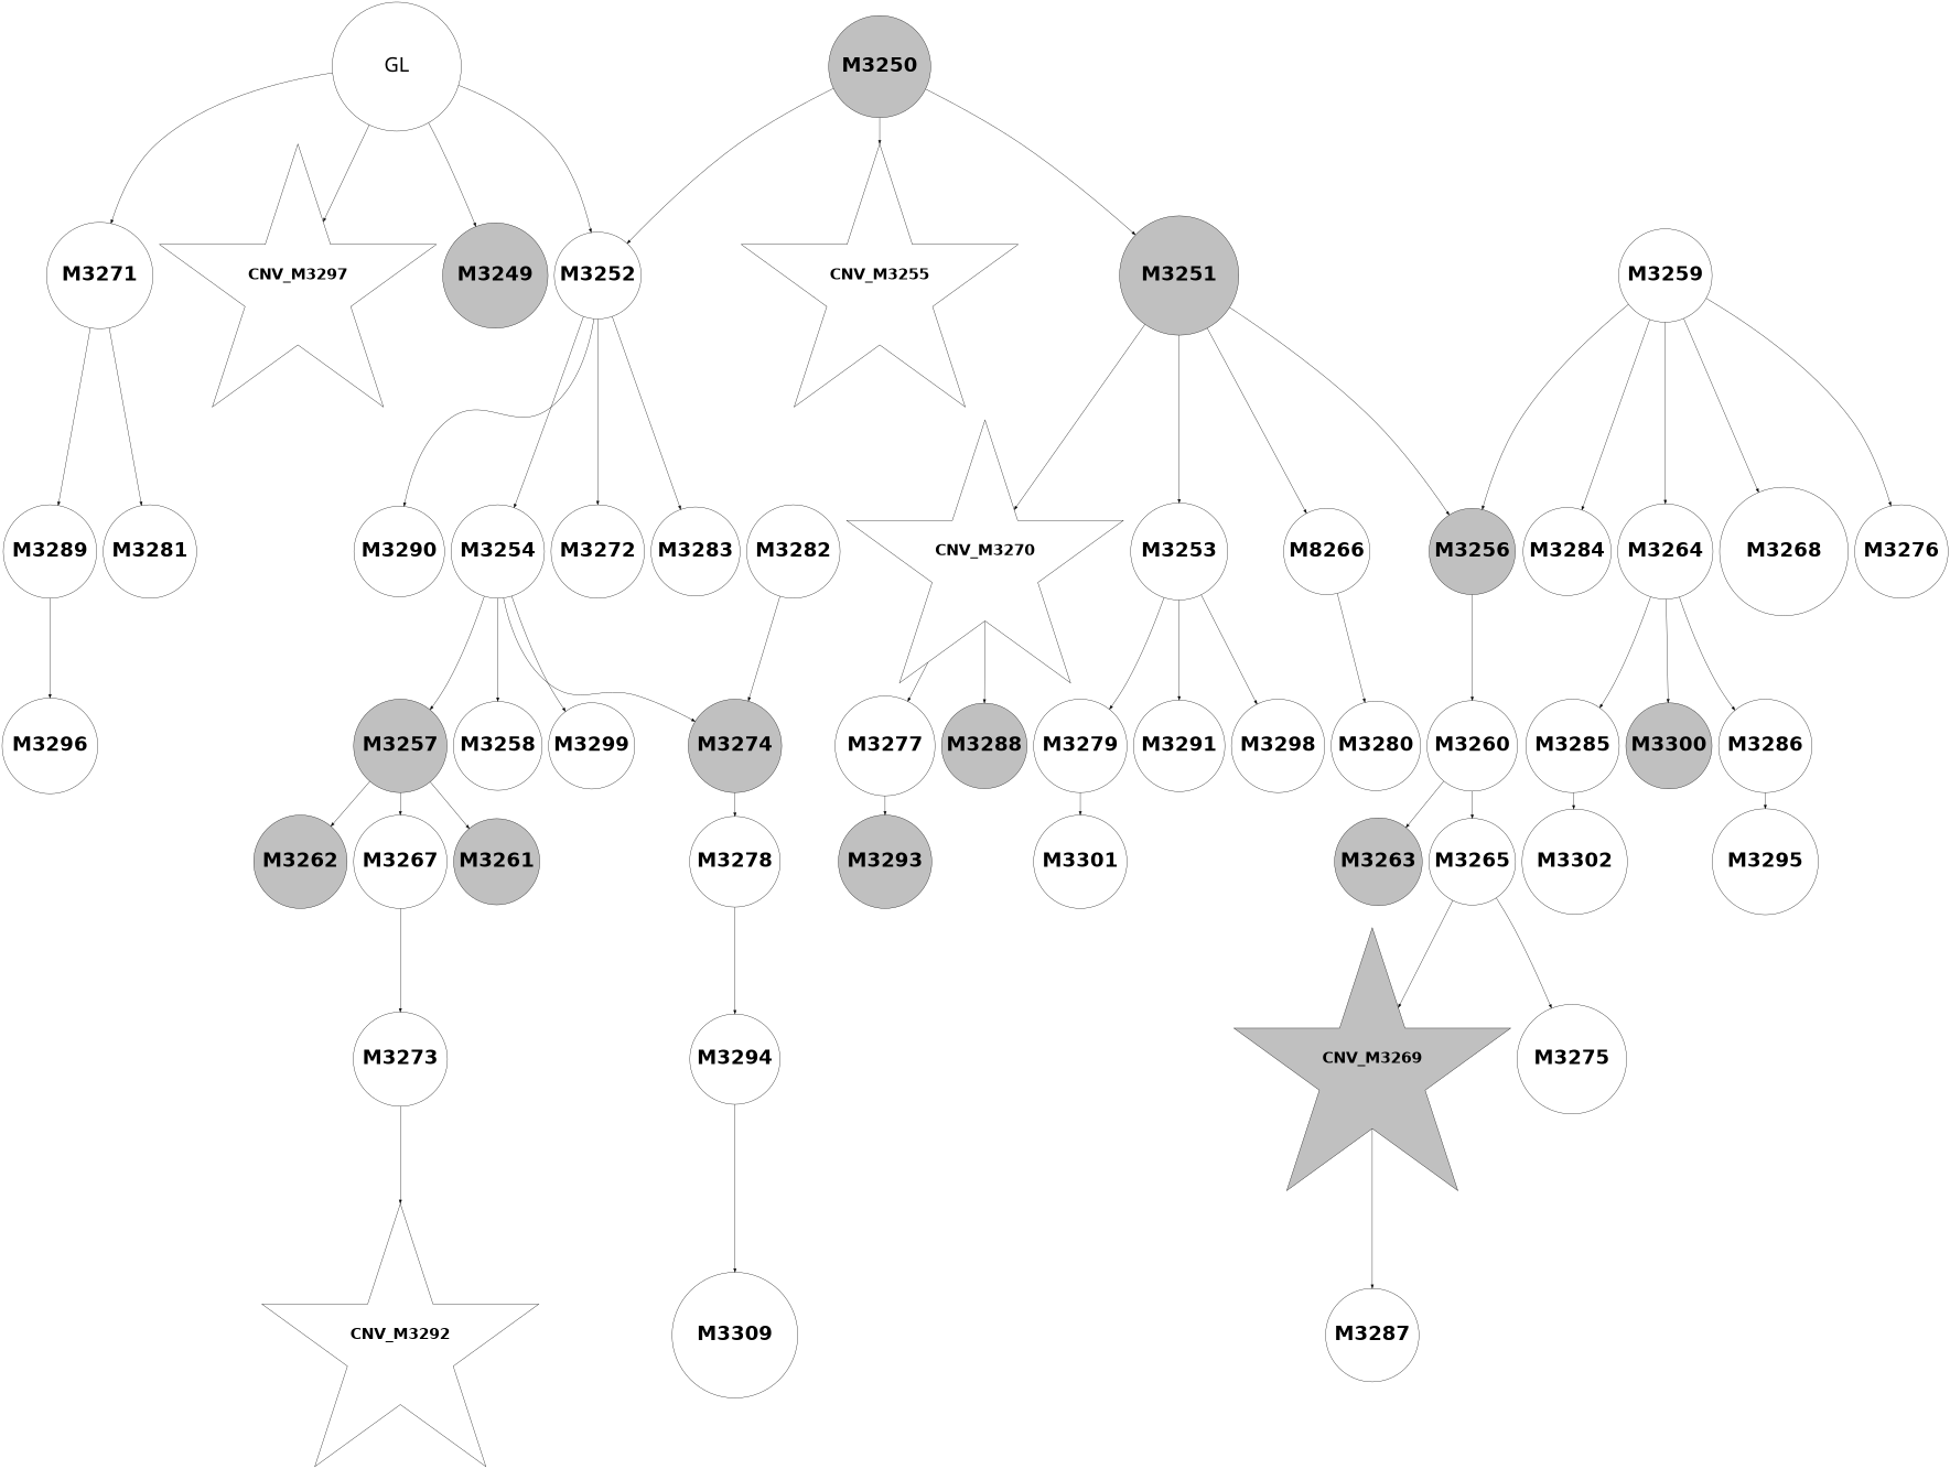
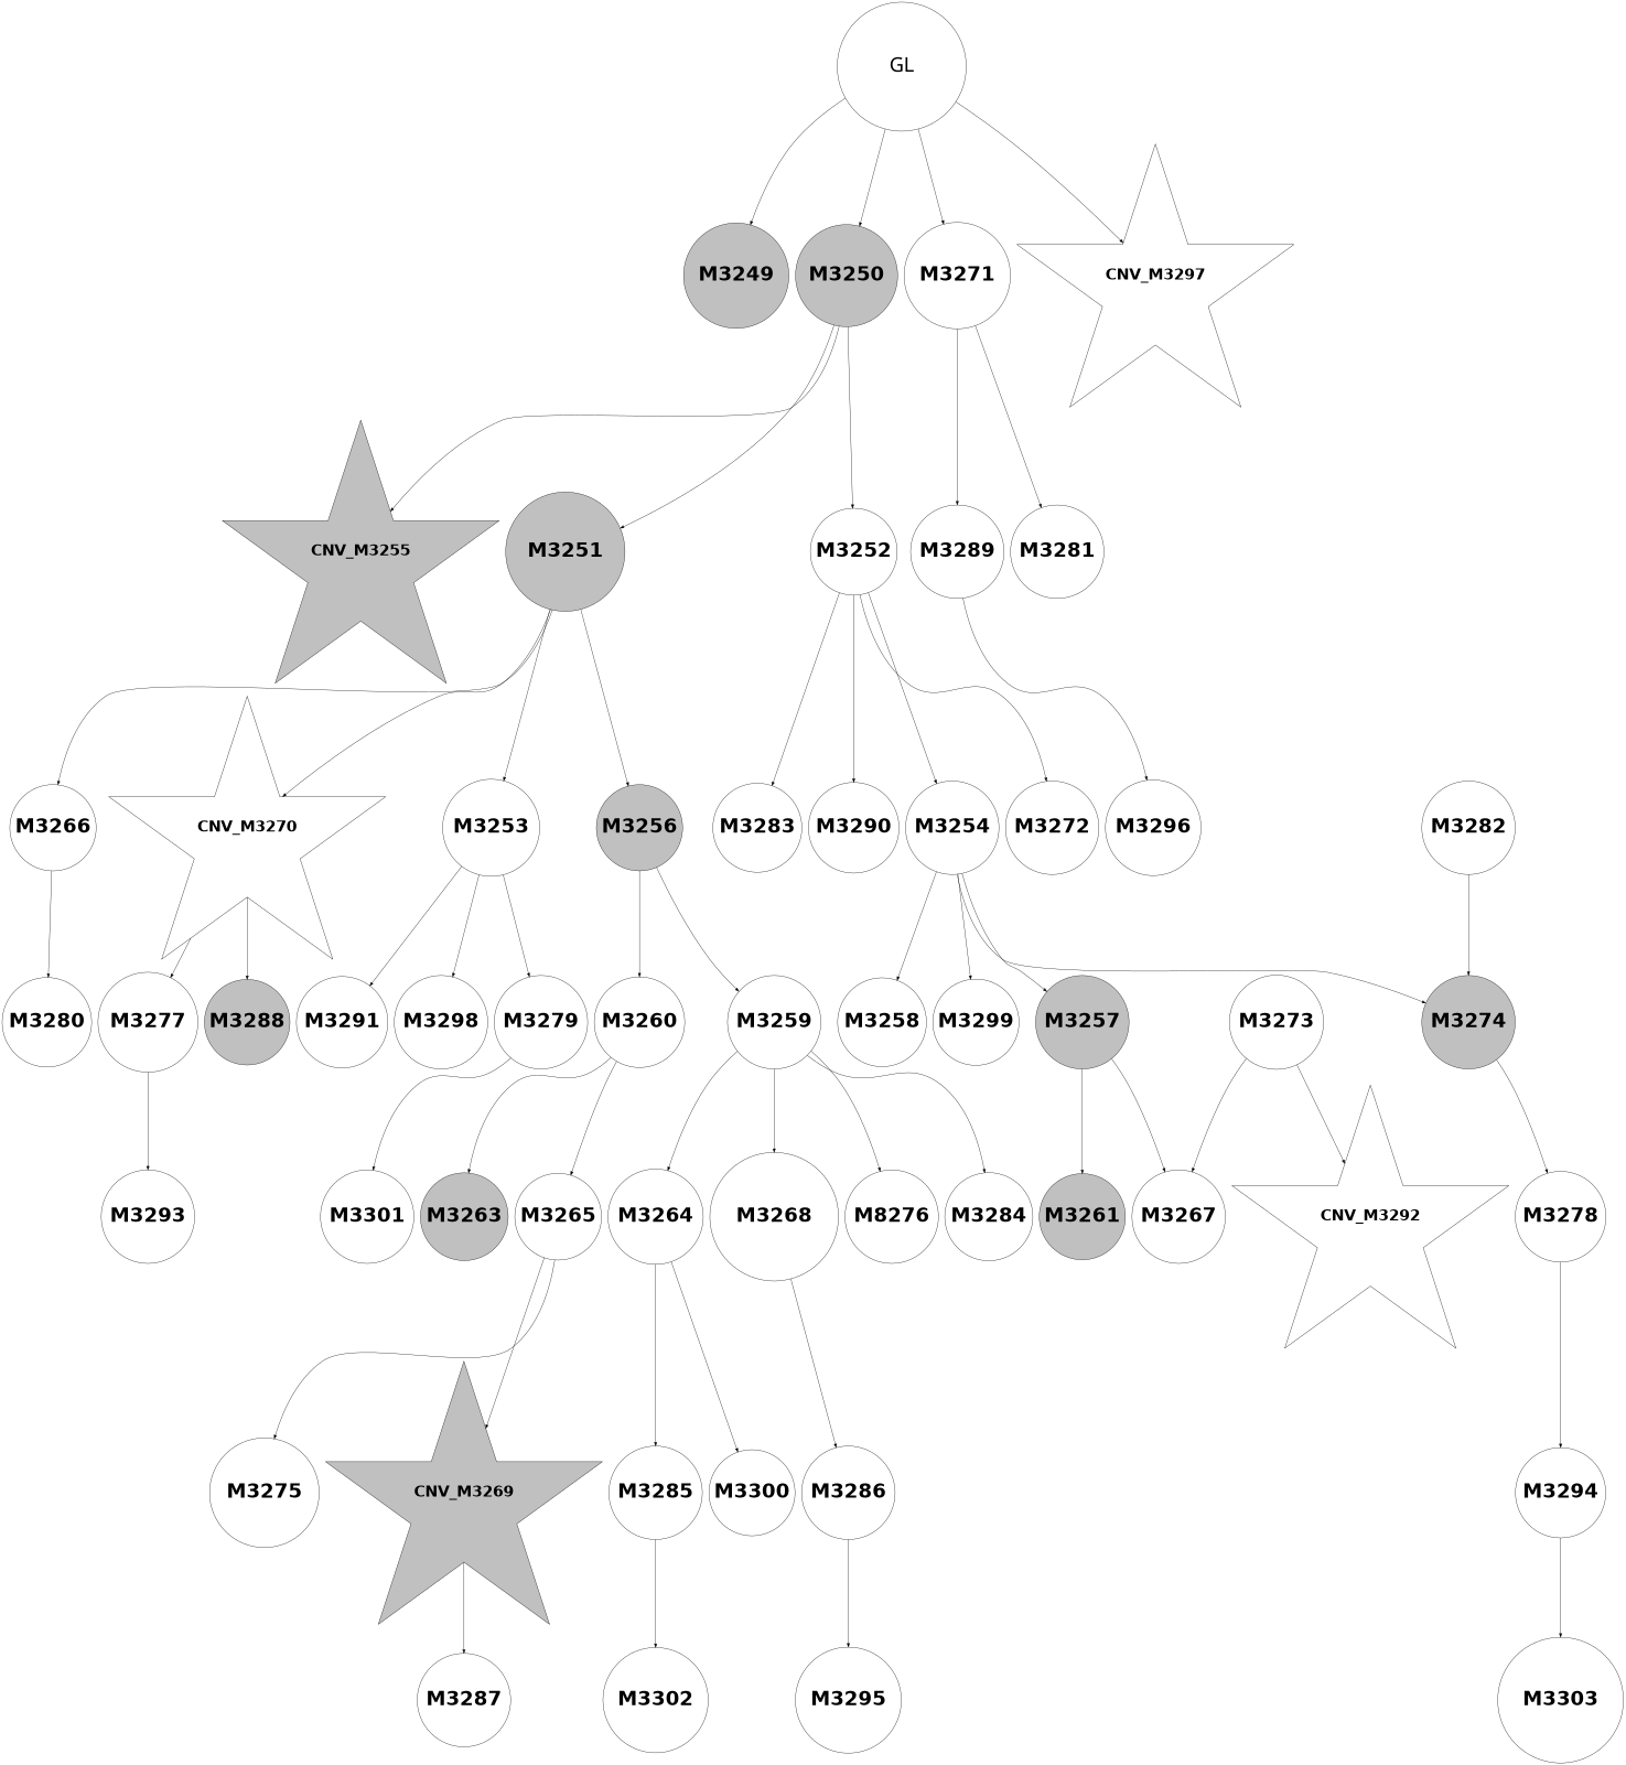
  digraph {
    node [fontname="helvetica-bold" fontsize=56 fillcolor=white shape=circle style=filled]
    n1 [fontname="arial-bold" height=5 label=GL width=5 fillcolor="" shape="" style=""]
    n2 [fillcolor=grey height=2 label=M3249 width=4.09]
    n3 [fillcolor=grey height=2 label=M3250 width=3.96]
    n4 [height=2 label=M3271 width=4.12]
    n5 [fontsize=42 label=CNV_M3297 shape=star]
    n6 [fillcolor=grey height=2 label=M3251 width=4.62]
    n7 [height=2 label=M3252 width=2.87]
-   n8 [fontsize=42 label=CNV_M3255 shape=star]
+   n8 [fillcolor=grey fontsize=42 label=CNV_M3255 shape=star]
    n9 [height=2 label=M3281 width=0.26]
    n10 [height=2 label=M3289 width=1.58]
    n11 [height=2 label=M3253 width=3.76]
    n12 [fillcolor=grey height=2 label=M3256 width=3.07]
-   n13 [height=2 label=M8266 width=3.35]
+   n13 [height=2 label=M3266 width=3.35]
    n14 [fontsize=42 label=CNV_M3270 shape=star]
    n15 [height=2 label=M3254 width=1.5]
    n16 [height=2 label=M3272 width=1.07]
    n17 [height=2 label=M3283 width=2.43]
    n18 [height=2 label=M3290 width=3.52]
    n19 [height=2 label=M3296 width=3.71]
    n20 [height=2 label=M3279 width=0.83]
    n21 [height=2 label=M3291 width=2.16]
    n22 [height=2 label=M3298 width=1.37]
    n23 [height=2 label=M3259 width=1.6]
    n24 [height=2 label=M3260 width=2.25]
    n25 [height=2 label=M3280 width=2.37]
    n26 [height=2 label=M3277 width=3.87]
    n27 [fillcolor=grey height=2 label=M3288 width=3.26]
    n28 [fillcolor=grey height=2 label=M3257 width=0.09]
    n29 [height=2 label=M3258 width=3.44]
    n30 [fillcolor=grey height=2 label=M3274 width=1.85]
    n31 [height=2 label=M3299 width=3.07]
    n32 [height=2 label=M3301 width=0.59]
    n33 [height=2 label=M3264 width=3.69]
    n34 [height=2 label=M3268 width=4.98]
-   n35 [height=2 label=M3276 width=0.3]
+   n35 [height=2 label=M8276 width=0.3]
    n36 [height=2 label=M3284 width=2.62]
    n37 [fillcolor=grey height=2 label=M3263 width=3.4]
    n38 [height=2 label=M3265 width=3.36]
-   n39 [fillcolor=grey height=2 label=M3293 width=0.16]
+   n39 [height=2 label=M3293 width=0.16]
    n40 [fillcolor=grey height=2 label=M3261 width=3.08]
-   n41 [fillcolor=grey height=2 label=M3262 width=0.89]
    n42 [height=2 label=M3267 width=1.94]
    n43 [height=2 label=M3278 width=2.22]
    n44 [height=2 label=M3273 width=3.65]
    n45 [height=2 label=M3294 width=3.5]
    n46 [height=2 label=M3282 width=1.87]
    n47 [height=2 label=M3285 width=1.47]
-   n48 [fillcolor=grey height=2 label=M3300 width=3.04]
+   n48 [height=2 label=M3300 width=3.04]
    n49 [height=2 label=M3286 width=0.14]
    n50 [fillcolor=grey fontsize=42 label=CNV_M3269 shape=star]
    n51 [height=2 label=M3275 width=4.25]
    n52 [fontsize=42 label=CNV_M3292 shape=star]
    n53 [height=2 label=M3302 width=4.08]
    n54 [height=2 label=M3295 width=4.11]
    n55 [height=2 label=M3287 width=1.29]
-   n56 [height=2 label=M3309 width=4.88]
+   n56 [height=2 label=M3303 width=4.88]
    n1 -> n2
-   n1 -> n7
+   n1 -> n3
    n1 -> n4
    n1 -> n5
    n3 -> n6
    n3 -> n7
    n3 -> n8
    n4 -> n9
    n4 -> n10
    n6 -> n11
    n6 -> n12
    n6 -> n13
    n6 -> n14
    n7 -> n15
    n7 -> n16
    n7 -> n17
    n7 -> n18
    n10 -> n19
    n11 -> n20
    n11 -> n21
    n11 -> n22
-   n23 -> n12
+   n12 -> n23
    n12 -> n24
    n13 -> n25
    n14 -> n26
    n14 -> n27
    n15 -> n28
    n15 -> n29
    n15 -> n30
    n15 -> n31
    n20 -> n32
    n23 -> n33
    n23 -> n34
    n23 -> n35
    n23 -> n36
    n24 -> n37
    n24 -> n38
    n26 -> n39
    n28 -> n40
-   n28 -> n41
    n28 -> n42
    n30 -> n43
    n33 -> n47
    n33 -> n48
-   n33 -> n49
+   n34 -> n49
    n38 -> n50
    n38 -> n51
-   n42 -> n44
+   n44 -> n42
    n43 -> n45
    n44 -> n52
    n45 -> n56
    n46 -> n30
    n47 -> n53
    n49 -> n54
    n50 -> n55
  }
